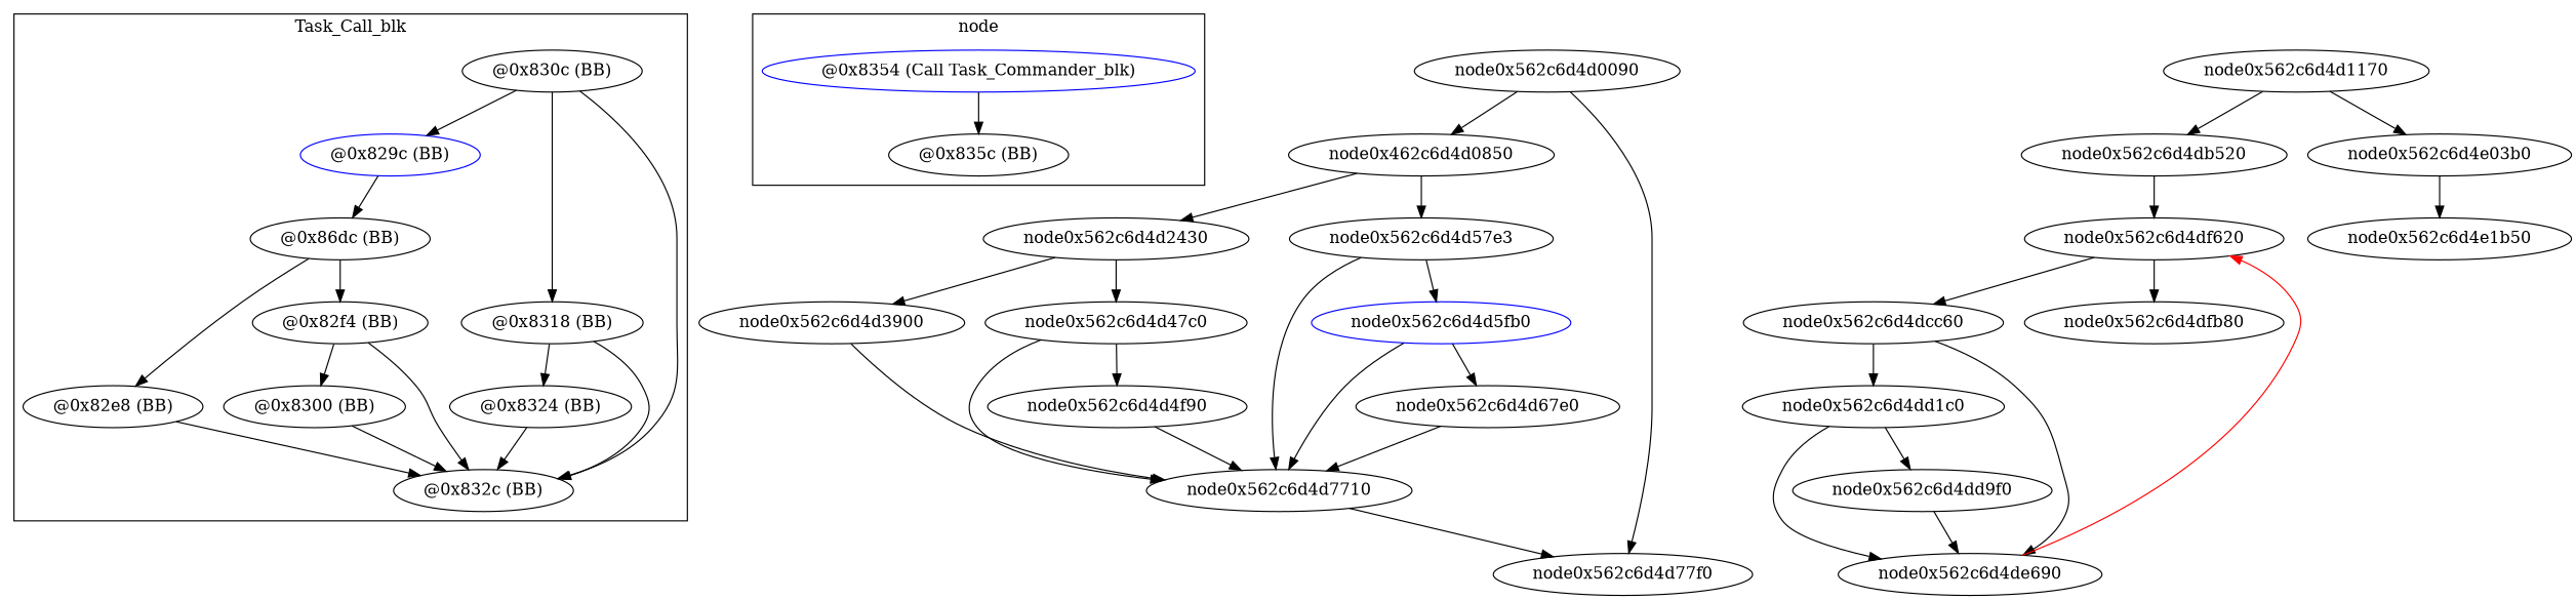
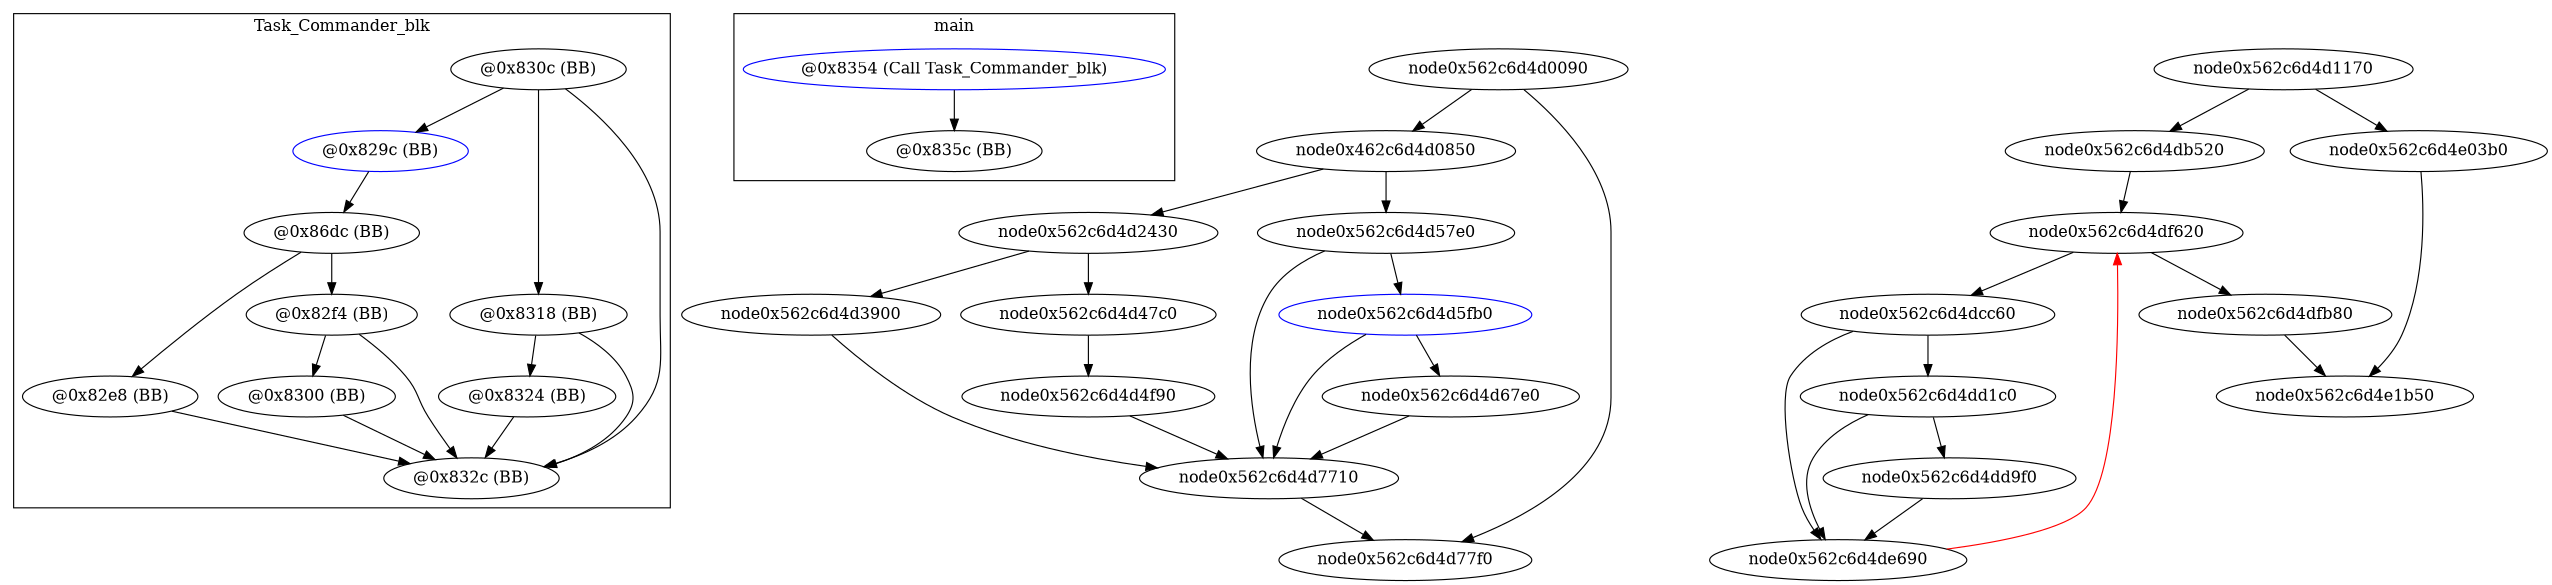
  digraph {
    n1 [color=blue label="@0x829c (BB)"]
    n2 [label="@0x86dc (BB)"]
    n3 [label="@0x82e8 (BB)"]
    n4 [label="@0x82f4 (BB)"]
    n5 [label="@0x8300 (BB)"]
    n6 [label="@0x830c (BB)"]
    n7 [label="@0x8318 (BB)"]
    n8 [label="@0x8324 (BB)"]
    n9 [label="@0x832c (BB)"]
    n10 [color=blue label="@0x8354 (Call Task_Commander_blk)"]
    n11 [label="@0x835c (BB)"]
    n12 [label=node0x462c6d4d0850]
    node0x562c6d4d0090
    node0x562c6d4d77f0
    node0x562c6d4d2430
-   node0x562c6d4d57e0 [label=node0x562c6d4d57e3]
+   node0x562c6d4d57e0
    node0x562c6d4d3900
    node0x562c6d4d47c0
    node0x562c6d4d7710
    node0x562c6d4d5fb0 [color=blue]
    node0x562c6d4d4f90
    node0x562c6d4d67e0
    node0x562c6d4d1170
    node0x562c6d4db520
    node0x562c6d4e03b0
    node0x562c6d4df620
    node0x562c6d4e1b50
    node0x562c6d4dcc60
    node0x562c6d4dfb80
    node0x562c6d4dd1c0
    node0x562c6d4de690
    node0x562c6d4dd9f0
    subgraph cluster_1 {
-     label=Task_Call_blk
+     label=Task_Commander_blk
      n1
      n2
      n3
      n4
      n5
      n6
      n7
      n8
      n9
    }
    subgraph cluster_2 {
-     label="node"
+     label=main
      n10
      n11
    }
    n1 -> n2
    n2 -> n3
    n2 -> n4
    n3 -> n9
    n4 -> n5
    n4 -> n9
    n5 -> n9
    n6 -> n1
    n6 -> n7
    n6 -> n9
    n7 -> n8
    n7 -> n9
    n8 -> n9
    n10 -> n11
    n12 -> node0x562c6d4d2430
    n12 -> node0x562c6d4d57e0
    node0x562c6d4d0090 -> n12
    node0x562c6d4d0090 -> node0x562c6d4d77f0
    node0x562c6d4d2430 -> node0x562c6d4d3900
    node0x562c6d4d2430 -> node0x562c6d4d47c0
    node0x562c6d4d57e0 -> node0x562c6d4d7710
    node0x562c6d4d57e0 -> node0x562c6d4d5fb0
    node0x562c6d4d3900 -> node0x562c6d4d7710
-   node0x562c6d4d47c0 -> node0x562c6d4d7710
    node0x562c6d4d47c0 -> node0x562c6d4d4f90
    node0x562c6d4d7710 -> node0x562c6d4d77f0
    node0x562c6d4d5fb0 -> node0x562c6d4d7710
    node0x562c6d4d5fb0 -> node0x562c6d4d67e0
    node0x562c6d4d4f90 -> node0x562c6d4d7710
    node0x562c6d4d67e0 -> node0x562c6d4d7710
    node0x562c6d4d1170 -> node0x562c6d4db520
    node0x562c6d4d1170 -> node0x562c6d4e03b0
    node0x562c6d4db520 -> node0x562c6d4df620
    node0x562c6d4e03b0 -> node0x562c6d4e1b50
    node0x562c6d4df620 -> node0x562c6d4dcc60
    node0x562c6d4df620 -> node0x562c6d4dfb80
    node0x562c6d4dcc60 -> node0x562c6d4dd1c0
    node0x562c6d4dcc60 -> node0x562c6d4de690
+   node0x562c6d4dfb80 -> node0x562c6d4e1b50
    node0x562c6d4dd1c0 -> node0x562c6d4de690
    node0x562c6d4dd1c0 -> node0x562c6d4dd9f0
    node0x562c6d4de690 -> node0x562c6d4df620 [color=red]
    node0x562c6d4dd9f0 -> node0x562c6d4de690
  }
